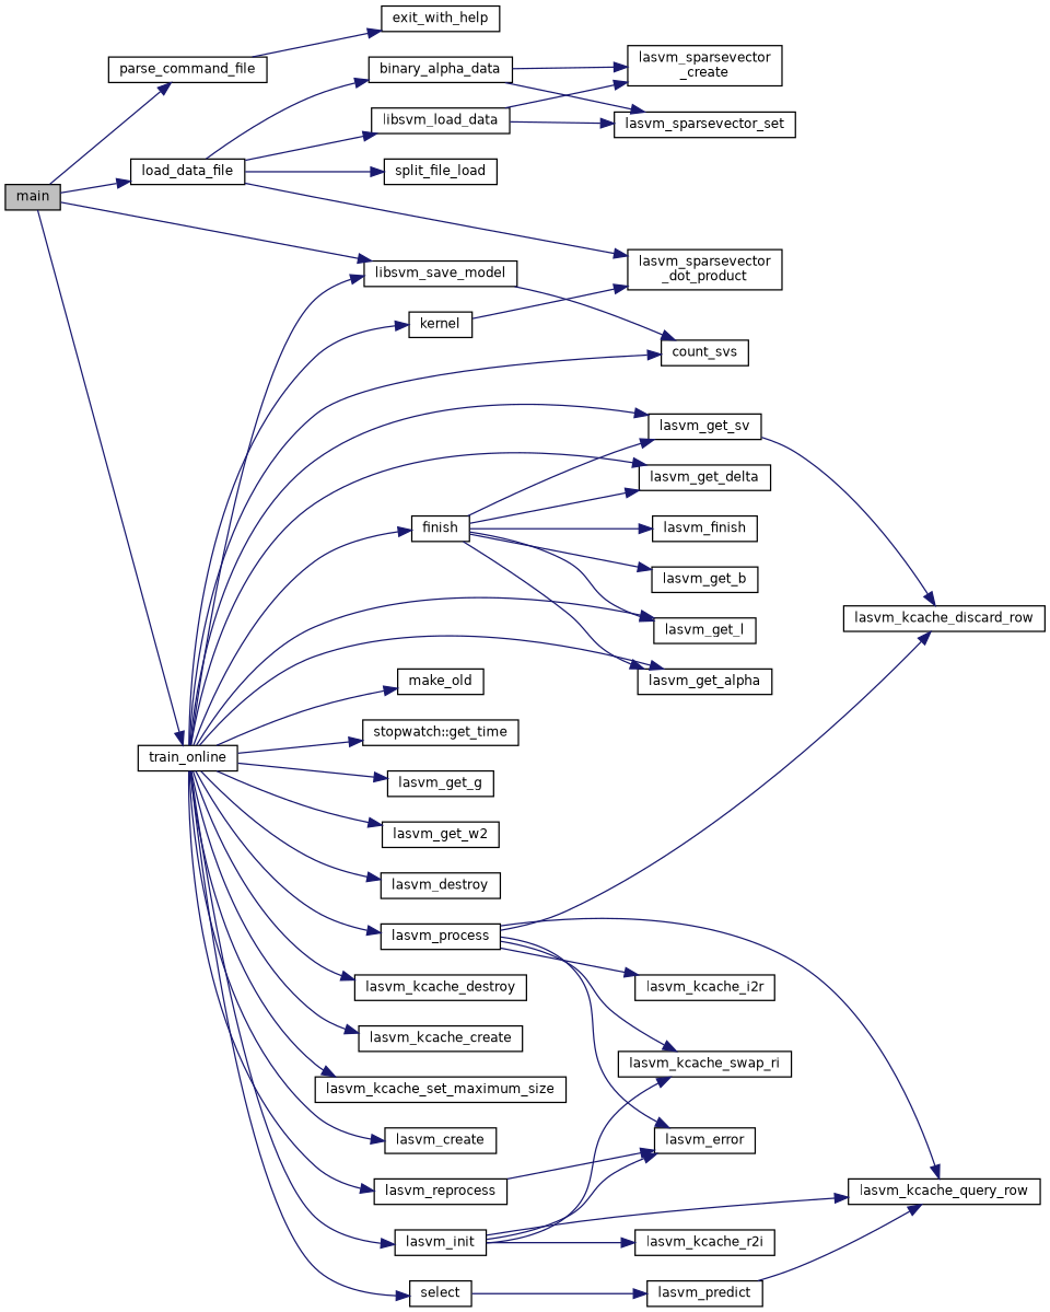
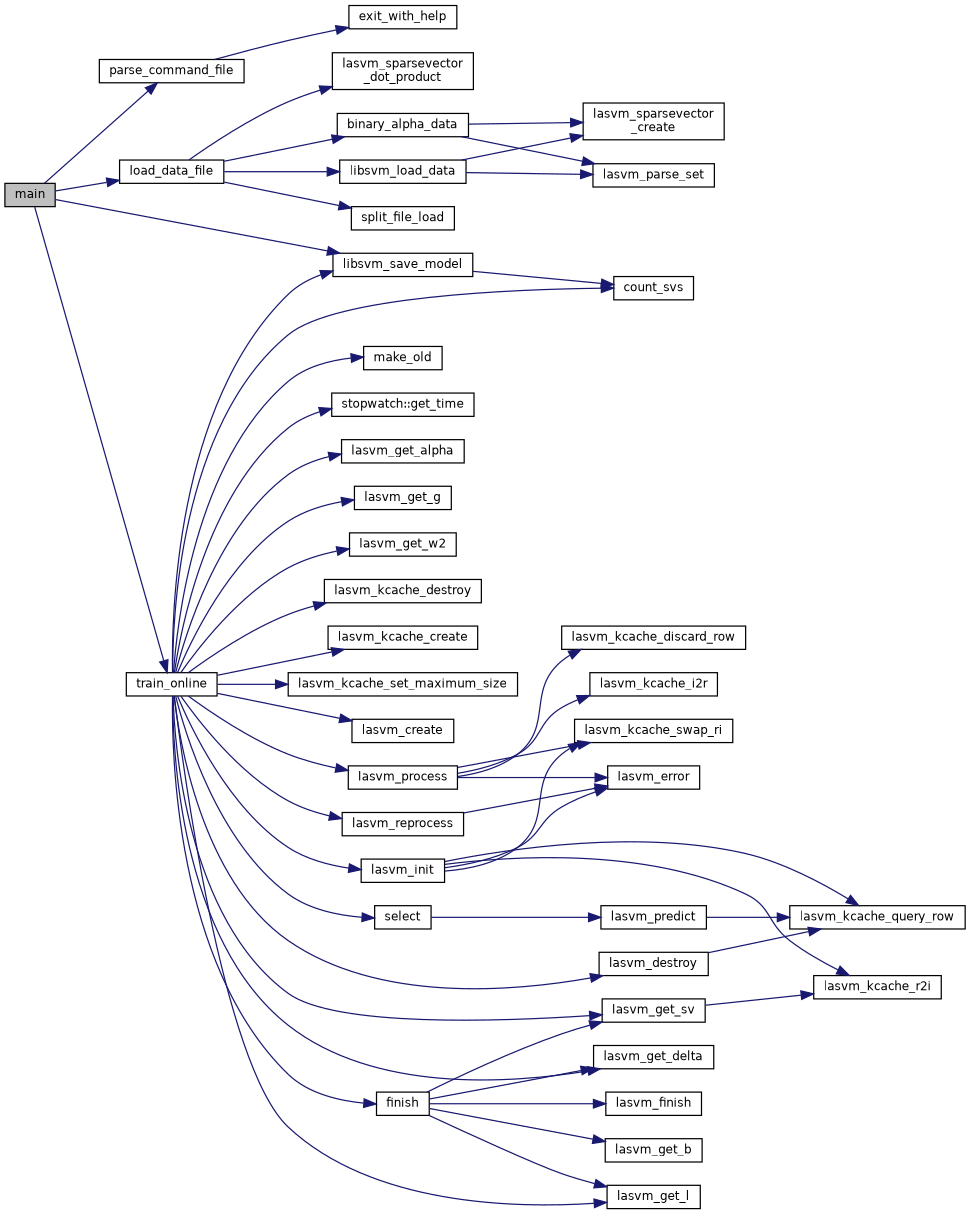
  digraph {
    rankdir=LR
    node [color=black fillcolor=white fontname=Helvetica fontsize=10 shape=record style=filled]
    edge [color=midnightblue fontname=Helvetica fontsize=10 labelfontname=Helvetica labelfontsize=10 style=solid]
    n1 [fillcolor=grey75 fontcolor=black height=0.2 label=main width=0.4]
    n2 [height=0.2 label=parse_command_file width=0.4]
    n3 [height=0.2 label=load_data_file width=0.4]
    n4 [height=0.2 label=train_online width=0.4]
    n5 [height=0.2 label=libsvm_save_model width=0.4]
    n6 [height=0.2 label=exit_with_help width=0.4]
    n7 [height=0.2 label=libsvm_load_data width=0.4]
    n8 [height=0.2 label=binary_alpha_data width=0.4]
    n9 [height=0.2 label=split_file_load width=0.4]
    n10 [height=0.2 label="lasvm_sparsevector\l_dot_product" width=0.4]
    n11 [height=0.2 label=lasvm_kcache_create width=0.4]
-   n12 [height=0.2 label=kernel width=0.4]
    n13 [height=0.2 label=lasvm_kcache_set_maximum_size width=0.4]
    n14 [height=0.2 label=lasvm_create width=0.4]
    n15 [height=0.2 label=lasvm_process width=0.4]
    n16 [height=0.2 label=make_old width=0.4]
    n17 [height=0.2 label=select width=0.4]
    n18 [height=0.2 label=lasvm_reprocess width=0.4]
    n19 [height=0.2 label=lasvm_get_delta width=0.4]
    n20 [height=0.2 label=lasvm_get_l width=0.4]
    n21 [height=0.2 label="stopwatch::get_time" width=0.4]
    n22 [height=0.2 label=lasvm_get_alpha width=0.4]
    n23 [height=0.2 label=lasvm_get_g width=0.4]
    n24 [height=0.2 label=lasvm_get_sv width=0.4]
    n25 [height=0.2 label=finish width=0.4]
    n26 [height=0.2 label=count_svs width=0.4]
    n27 [height=0.2 label=lasvm_init width=0.4]
    n28 [height=0.2 label=lasvm_get_w2 width=0.4]
    n29 [height=0.2 label=lasvm_destroy width=0.4]
    n30 [height=0.2 label=lasvm_kcache_destroy width=0.4]
    n31 [height=0.2 label="lasvm_sparsevector\l_create" width=0.4]
-   n32 [height=0.2 label=lasvm_sparsevector_set width=0.4]
+   n32 [height=0.2 label=lasvm_parse_set width=0.4]
    n33 [height=0.2 label=lasvm_error width=0.4]
    n34 [height=0.2 label=lasvm_kcache_i2r width=0.4]
    n35 [height=0.2 label=lasvm_kcache_query_row width=0.4]
    n36 [height=0.2 label=lasvm_kcache_discard_row width=0.4]
    n37 [height=0.2 label=lasvm_kcache_swap_ri width=0.4]
    n38 [height=0.2 label=lasvm_predict width=0.4]
    n39 [height=0.2 label=lasvm_kcache_r2i width=0.4]
    n40 [height=0.2 label=lasvm_finish width=0.4]
    n41 [height=0.2 label=lasvm_get_b width=0.4]
    n1 -> n2
    n1 -> n3
    n1 -> n4
    n1 -> n5
    n2 -> n6
    n3 -> n7
    n3 -> n8
    n3 -> n9
    n3 -> n10
    n4 -> n5
    n4 -> n11
-   n4 -> n12
    n4 -> n13
    n4 -> n14
    n4 -> n15
    n4 -> n16
    n4 -> n17
    n4 -> n18
    n4 -> n19
    n4 -> n20
    n4 -> n21
    n4 -> n22
    n4 -> n23
    n4 -> n24
    n4 -> n25
    n4 -> n26
    n4 -> n27
    n4 -> n28
    n4 -> n29
    n4 -> n30
    n5 -> n26
    n7 -> n31
    n7 -> n32
    n8 -> n31
    n8 -> n32
-   n12 -> n10
    n15 -> n33
    n15 -> n34
-   n15 -> n35
+   n29 -> n35
    n15 -> n36
    n15 -> n37
    n17 -> n38
    n18 -> n33
-   n24 -> n36
+   n24 -> n39
    n25 -> n19
    n25 -> n20
-   n25 -> n22
    n25 -> n24
    n25 -> n40
    n25 -> n41
    n27 -> n33
    n27 -> n35
    n27 -> n37
    n27 -> n39
    n38 -> n35
  }
